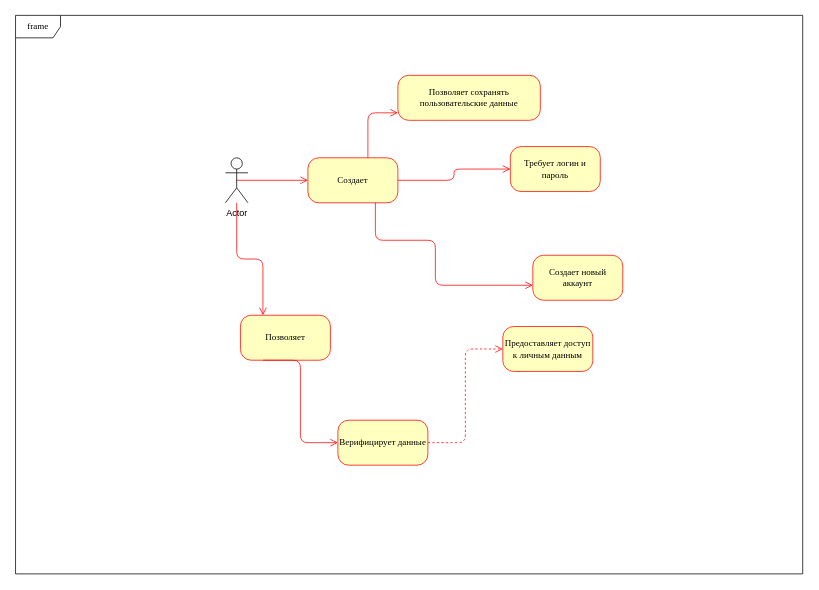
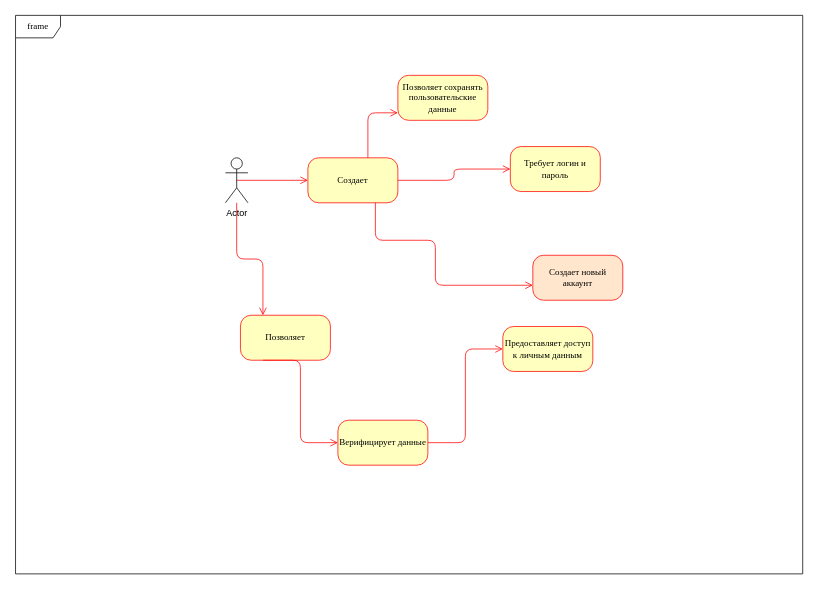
  <mxCell id="0" />
  <mxCell id="1" parent="0" />
  <mxCell id="2" value="Позволяет" style="rounded=1;whiteSpace=wrap;html=1;arcSize=24;fillColor=#ffffc0;strokeColor=#ff0000;shadow=0;comic=0;labelBackgroundColor=none;fontFamily=Verdana;fontSize=12;fontColor=#000000;align=center;" parent="1" vertex="1"><mxGeometry x="320" y="420" width="120" height="60" as="geometry" /></mxCell>
  <mxCell id="3" value="Создает" style="rounded=1;whiteSpace=wrap;html=1;arcSize=24;fillColor=#ffffc0;strokeColor=#ff0000;shadow=0;comic=0;labelBackgroundColor=none;fontFamily=Verdana;fontSize=12;fontColor=#000000;align=center;" parent="1" vertex="1"><mxGeometry x="410" y="210" width="120" height="60" as="geometry" /></mxCell>
- <mxCell id="4" value="Создает новый аккаунт" style="rounded=1;whiteSpace=wrap;html=1;arcSize=24;fillColor=#ffffc0;strokeColor=#ff0000;shadow=0;comic=0;labelBackgroundColor=none;fontFamily=Verdana;fontSize=12;fontColor=#000000;align=center;" parent="1" vertex="1"><mxGeometry x="710" y="340" width="120" height="60" as="geometry" /></mxCell>
+ <mxCell id="4" value="Создает новый аккаунт" style="rounded=1;whiteSpace=wrap;html=1;arcSize=24;fillColor=#ffe6cc;strokeColor=#ff0000;shadow=0;comic=0;labelBackgroundColor=none;fontFamily=Verdana;fontSize=12;fontColor=#000000;align=center;" parent="1" vertex="1"><mxGeometry x="710" y="340" width="120" height="60" as="geometry" /></mxCell>
  <mxCell id="5" style="edgeStyle=orthogonalEdgeStyle;html=1;labelBackgroundColor=none;endArrow=open;endSize=8;strokeColor=#ff0000;fontFamily=Verdana;fontSize=12;align=left;" parent="1" source="3" target="6" edge="1"><mxGeometry relative="1" as="geometry"><Array as="points"><mxPoint x="490" y="150" /></Array></mxGeometry></mxCell>
- <mxCell id="6" value="Позволяет сохранять пользовательские данные" style="rounded=1;whiteSpace=wrap;html=1;arcSize=24;fillColor=#ffffc0;strokeColor=#ff0000;shadow=0;comic=0;labelBackgroundColor=none;fontFamily=Verdana;fontSize=12;fontColor=#000000;align=center;" parent="1" vertex="1"><mxGeometry x="530" y="100" width="190" height="60" as="geometry" /></mxCell>
+ <mxCell id="6" value="Позволяет сохранять пользовательские данные" style="rounded=1;whiteSpace=wrap;html=1;arcSize=24;fillColor=#ffffc0;strokeColor=#ff0000;shadow=0;comic=0;labelBackgroundColor=none;fontFamily=Verdana;fontSize=12;fontColor=#000000;align=center;" parent="1" vertex="1"><mxGeometry x="530" y="100" width="120" height="60" as="geometry" /></mxCell>
  <mxCell id="7" value="Требует логин и пароль" style="rounded=1;whiteSpace=wrap;html=1;arcSize=24;fillColor=#ffffc0;strokeColor=#ff0000;shadow=0;comic=0;labelBackgroundColor=none;fontFamily=Verdana;fontSize=12;fontColor=#000000;align=center;" parent="1" vertex="1"><mxGeometry x="680" y="195" width="120" height="60" as="geometry" /></mxCell>
  <mxCell id="8" value="frame" style="shape=umlFrame;whiteSpace=wrap;html=1;rounded=1;shadow=0;comic=0;labelBackgroundColor=none;strokeWidth=1;fontFamily=Verdana;fontSize=12;align=center;container=0;fillColor=none;" parent="1" vertex="1"><mxGeometry x="20" y="20" width="1050" height="745" as="geometry" /></mxCell>
  <mxCell id="9" style="edgeStyle=orthogonalEdgeStyle;html=1;labelBackgroundColor=none;endArrow=open;endSize=8;strokeColor=#ff0000;fontFamily=Verdana;fontSize=12;align=left;exitX=0.5;exitY=0.5;exitDx=0;exitDy=0;exitPerimeter=0;" parent="1" source="14" target="3" edge="1"><mxGeometry relative="1" as="geometry"><mxPoint x="330" y="240" as="sourcePoint" /></mxGeometry></mxCell>
  <mxCell id="10" style="edgeStyle=orthogonalEdgeStyle;html=1;labelBackgroundColor=none;endArrow=open;endSize=8;strokeColor=#ff0000;fontFamily=Verdana;fontSize=12;align=left;" parent="1" source="3" target="4" edge="1"><mxGeometry relative="1" as="geometry"><Array as="points"><mxPoint x="500" y="320" /><mxPoint x="580" y="320" /><mxPoint x="580" y="380" /></Array></mxGeometry></mxCell>
  <mxCell id="11" style="edgeStyle=orthogonalEdgeStyle;html=1;entryX=0.25;entryY=0;labelBackgroundColor=none;endArrow=open;endSize=8;strokeColor=#ff0000;fontFamily=Verdana;fontSize=12;align=left;entryDx=0;entryDy=0;" parent="1" source="14" target="2" edge="1"><mxGeometry relative="1" as="geometry" /></mxCell>
  <mxCell id="12" style="edgeStyle=orthogonalEdgeStyle;html=1;entryX=0;entryY=0.5;labelBackgroundColor=none;endArrow=open;endSize=8;strokeColor=#ff0000;fontFamily=Verdana;fontSize=12;align=left;" parent="1" source="3" target="7" edge="1"><mxGeometry relative="1" as="geometry" /></mxCell>
  <mxCell id="13" style="edgeStyle=elbowEdgeStyle;html=1;labelBackgroundColor=none;endArrow=open;endSize=8;strokeColor=#ff0000;fontFamily=Verdana;fontSize=12;align=left;exitX=0.25;exitY=1;" parent="1" source="2" target="15" edge="1"><mxGeometry relative="1" as="geometry"><mxPoint x="520" y="605" as="sourcePoint" /><mxPoint x="440.667" y="585" as="targetPoint" /></mxGeometry></mxCell>
  <mxCell id="14" value="Actor" style="shape=umlActor;verticalLabelPosition=bottom;verticalAlign=top;html=1;outlineConnect=0;" vertex="1" parent="1"><mxGeometry x="300" y="210" width="30" height="60" as="geometry" /></mxCell>
  <mxCell id="15" value="Верифицирует данные" style="rounded=1;whiteSpace=wrap;html=1;arcSize=24;fillColor=#ffffc0;strokeColor=#ff0000;shadow=0;comic=0;labelBackgroundColor=none;fontFamily=Verdana;fontSize=12;fontColor=#000000;align=center;" vertex="1" parent="1"><mxGeometry x="450" y="560" width="120" height="60" as="geometry" /></mxCell>
  <mxCell id="16" value="Предоставляет доступ к личным данным" style="rounded=1;whiteSpace=wrap;html=1;arcSize=24;fillColor=#ffffc0;strokeColor=#ff0000;shadow=0;comic=0;labelBackgroundColor=none;fontFamily=Verdana;fontSize=12;fontColor=#000000;align=center;" vertex="1" parent="1"><mxGeometry x="670" y="435" width="120" height="60" as="geometry" /></mxCell>
- <mxCell id="17" style="edgeStyle=elbowEdgeStyle;html=1;labelBackgroundColor=none;endArrow=open;endSize=8;strokeColor=#ff0000;fontFamily=Verdana;fontSize=12;align=left;dashed=1;" edge="1" parent="1" source="15" target="16"><mxGeometry relative="1" as="geometry"><mxPoint x="460" y="600" as="sourcePoint" /><mxPoint x="360" y="490" as="targetPoint" /></mxGeometry></mxCell>
+ <mxCell id="17" style="edgeStyle=elbowEdgeStyle;html=1;labelBackgroundColor=none;endArrow=open;endSize=8;strokeColor=#ff0000;fontFamily=Verdana;fontSize=12;align=left;" edge="1" parent="1" source="15" target="16"><mxGeometry relative="1" as="geometry"><mxPoint x="460" y="600" as="sourcePoint" /><mxPoint x="360" y="490" as="targetPoint" /></mxGeometry></mxCell>
